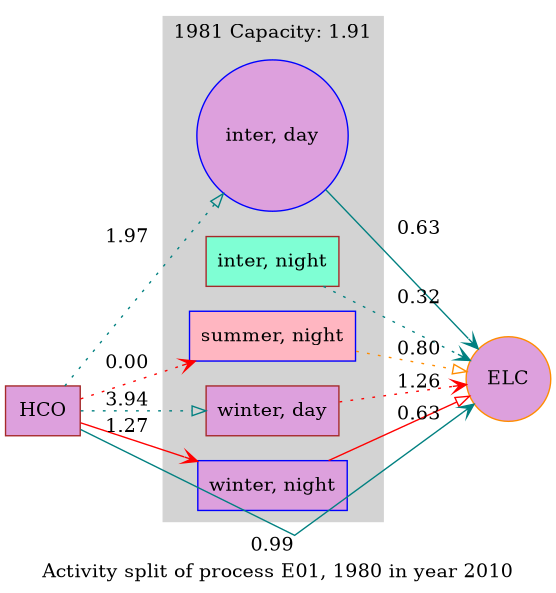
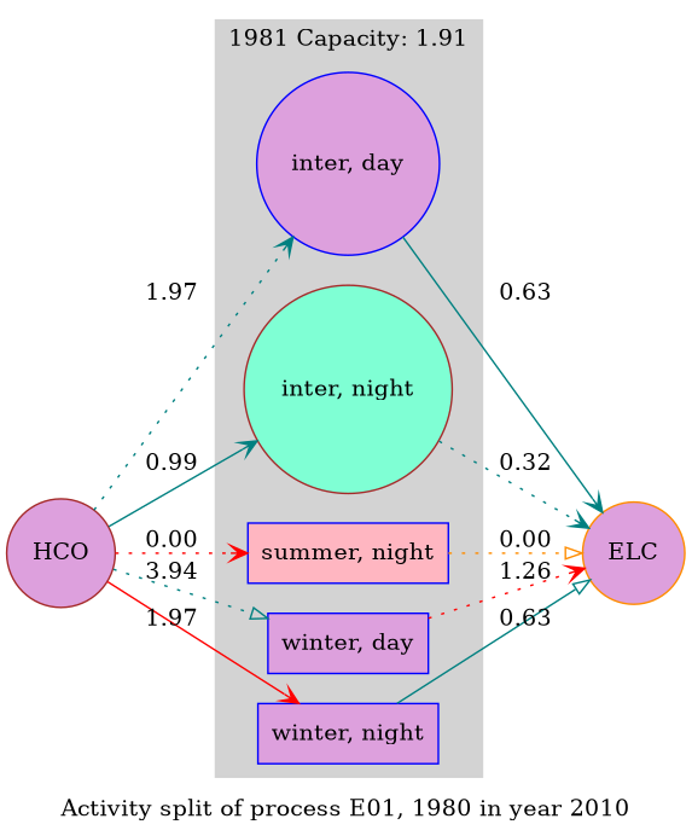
  strict digraph {
    compound=True
    concentrate=True
    label="Activity split of process E01, 1980 in year 2010"
    rankdir=LR
    splines=False
    node [color=blue fillcolor=plum shape=box style=filled]
    edge [arrowhead=vee color=teal style=dotted]
    "inter, day" [shape=circle]
-   "inter, night" [color=brown fillcolor=aquamarine]
+   "inter, night" [color=brown fillcolor=aquamarine shape=circle]
    "summer, night" [fillcolor=lightpink]
-   "winter, day" [color=brown]
+   "winter, day"
    "winter, night"
    ELC [color=darkorange fontcolor=black shape=circle]
-   HCO [color=brown fontcolor=black]
+   HCO [color=brown fontcolor=black shape=circle]
    subgraph cluster_1 {
      color=lightgrey
      label="1981 Capacity: 1.91"
      rank=same
      style=filled
      "inter, day"
      "inter, night"
      "summer, night"
      "winter, day"
      "winter, night"
    }
    subgraph sub_2 {
      ELC
      HCO
    }
    subgraph sub_3 {
      "inter, day"
      "inter, night"
      "summer, night"
      "winter, day"
      "winter, night"
      HCO
    }
    subgraph sub_4 {
      "inter, day"
      "inter, night"
      "summer, night"
      "winter, day"
      "winter, night"
      ELC
    }
    "inter, day" -> ELC [label=0.63 style=solid]
    "inter, night" -> ELC [label=0.32]
-   "summer, night" -> ELC [arrowhead=onormal color=darkorange label=0.80]
+   "summer, night" -> ELC [arrowhead=onormal color=darkorange label=0.00]
    "winter, day" -> ELC [color=red label=1.26]
-   "winter, night" -> ELC [arrowhead=onormal color=red label=0.63 style=solid]
-   HCO -> "inter, day" [arrowhead=onormal label=1.97]
-   HCO -> ELC [label=0.99 style=solid]
+   "winter, night" -> ELC [arrowhead=onormal label=0.63 style=solid]
+   HCO -> "inter, day" [label=1.97]
+   HCO -> "inter, night" [label=0.99 style=solid]
    HCO -> "summer, night" [color=red label=0.00]
    HCO -> "winter, day" [arrowhead=onormal label=3.94]
-   HCO -> "winter, night" [color=red label=1.27 style=solid]
+   HCO -> "winter, night" [color=red label=1.97 style=solid]
  }
